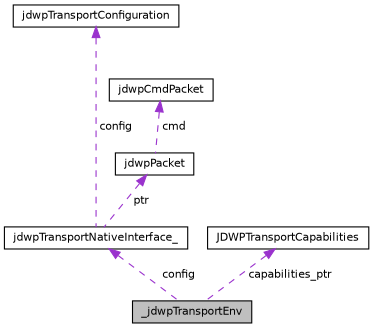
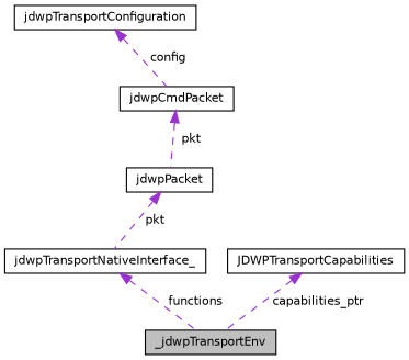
  digraph {
    node [color=black fillcolor=white fontname=Helvetica fontsize=10 shape=record style=filled]
    edge [color=darkorchid3 dir=back fontname=Helvetica fontsize=10 labelfontname=Helvetica labelfontsize=10 style=dashed]
    n1 [fillcolor=grey75 fontcolor=black height=0.2 label=_jdwpTransportEnv width=0.4]
    n2 [height=0.2 label=jdwpTransportNativeInterface_ width=0.4]
    n3 [height=0.2 label=jdwpTransportConfiguration width=0.4]
    n4 [height=0.2 label=jdwpPacket width=0.4]
    n5 [height=0.2 label=jdwpCmdPacket width=0.4]
    n6 [height=0.2 label=JDWPTransportCapabilities width=0.4]
-   n2 -> n1 [label=" config"]
-   n3 -> n2 [label=" config"]
-   n4 -> n2 [label=" ptr"]
-   n5 -> n4 [label=" cmd"]
+   n2 -> n1 [label=" functions"]
+   n3 -> n5 [label=" config"]
+   n4 -> n2 [label=" pkt"]
+   n5 -> n4 [label=" pkt"]
    n6 -> n1 [label=" capabilities_ptr"]
  }
